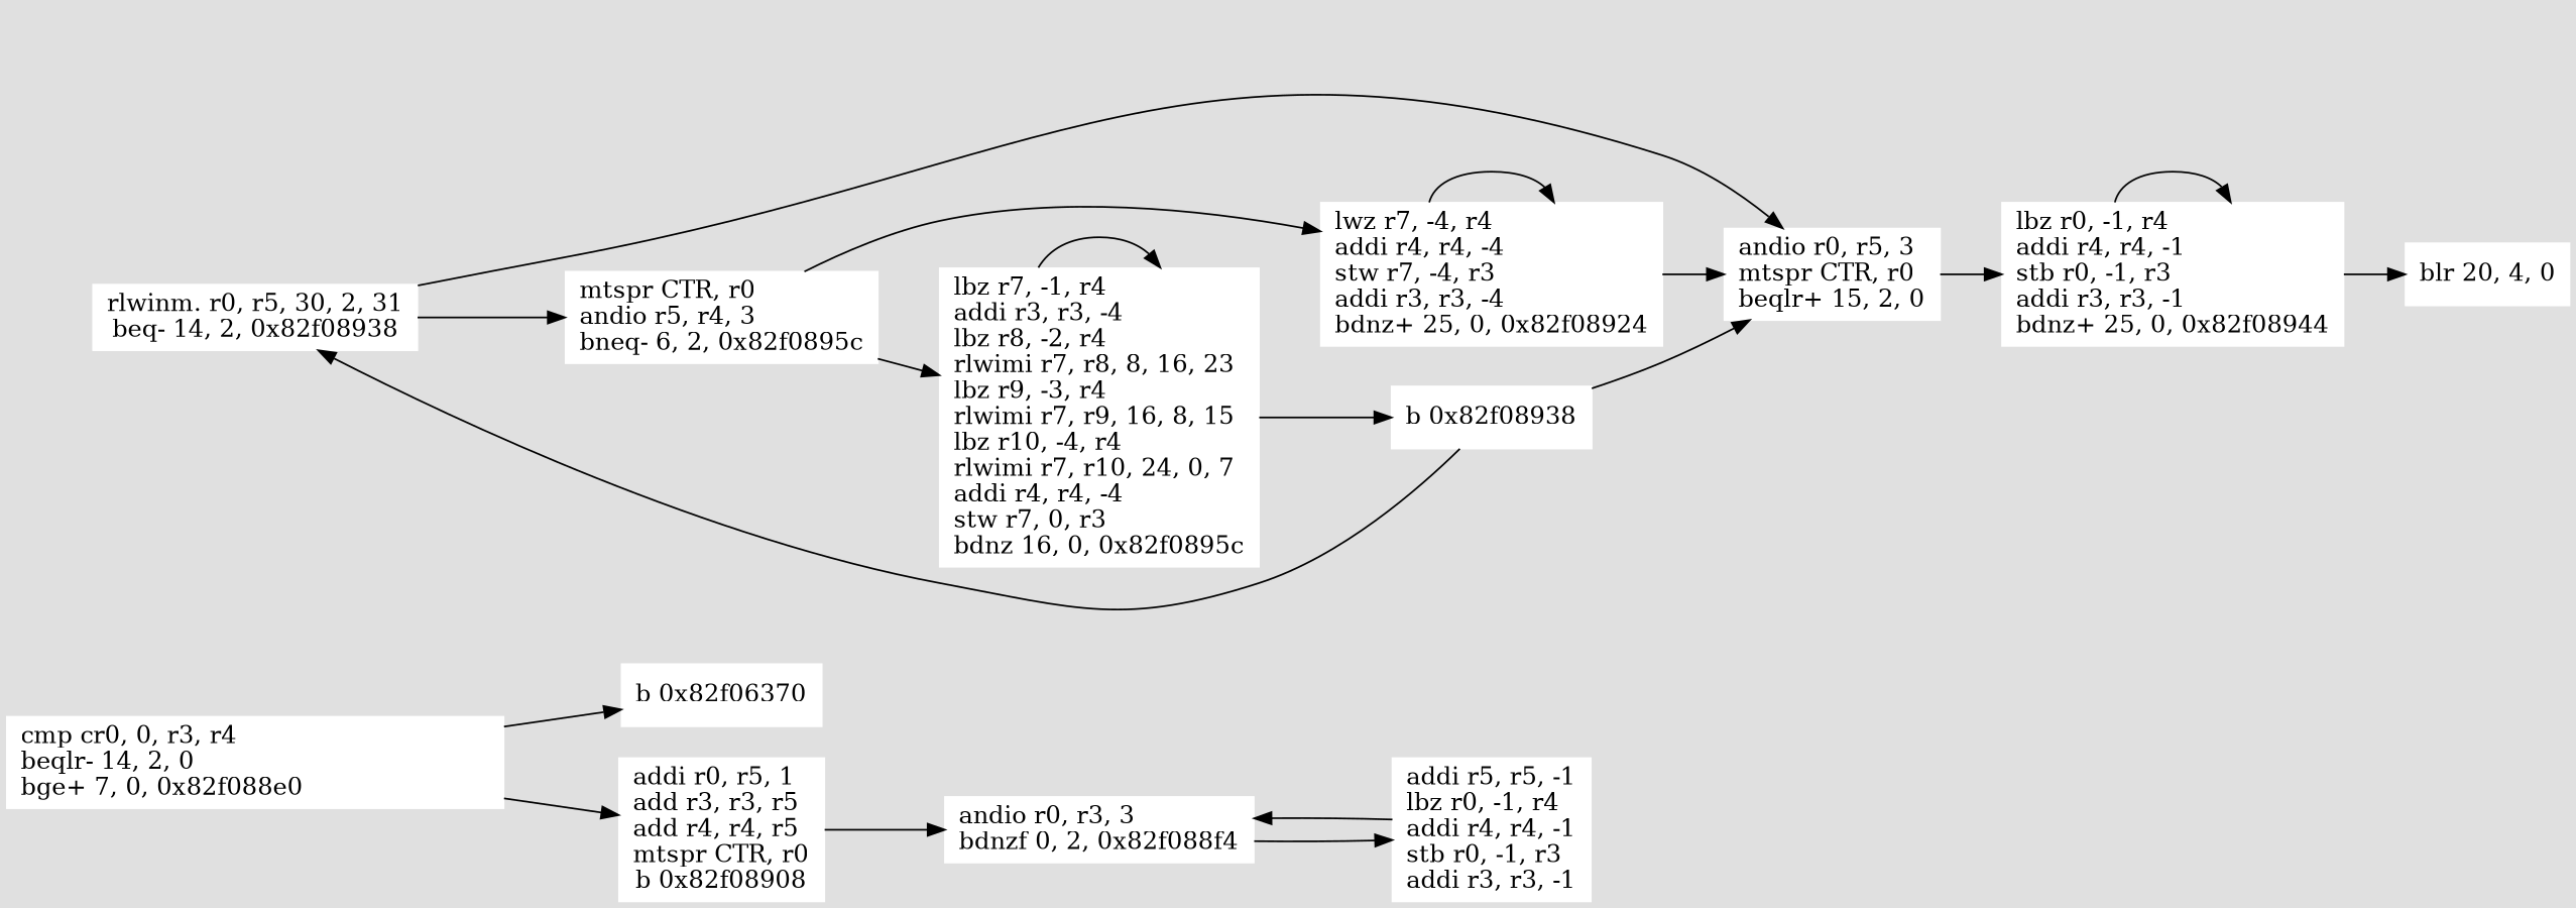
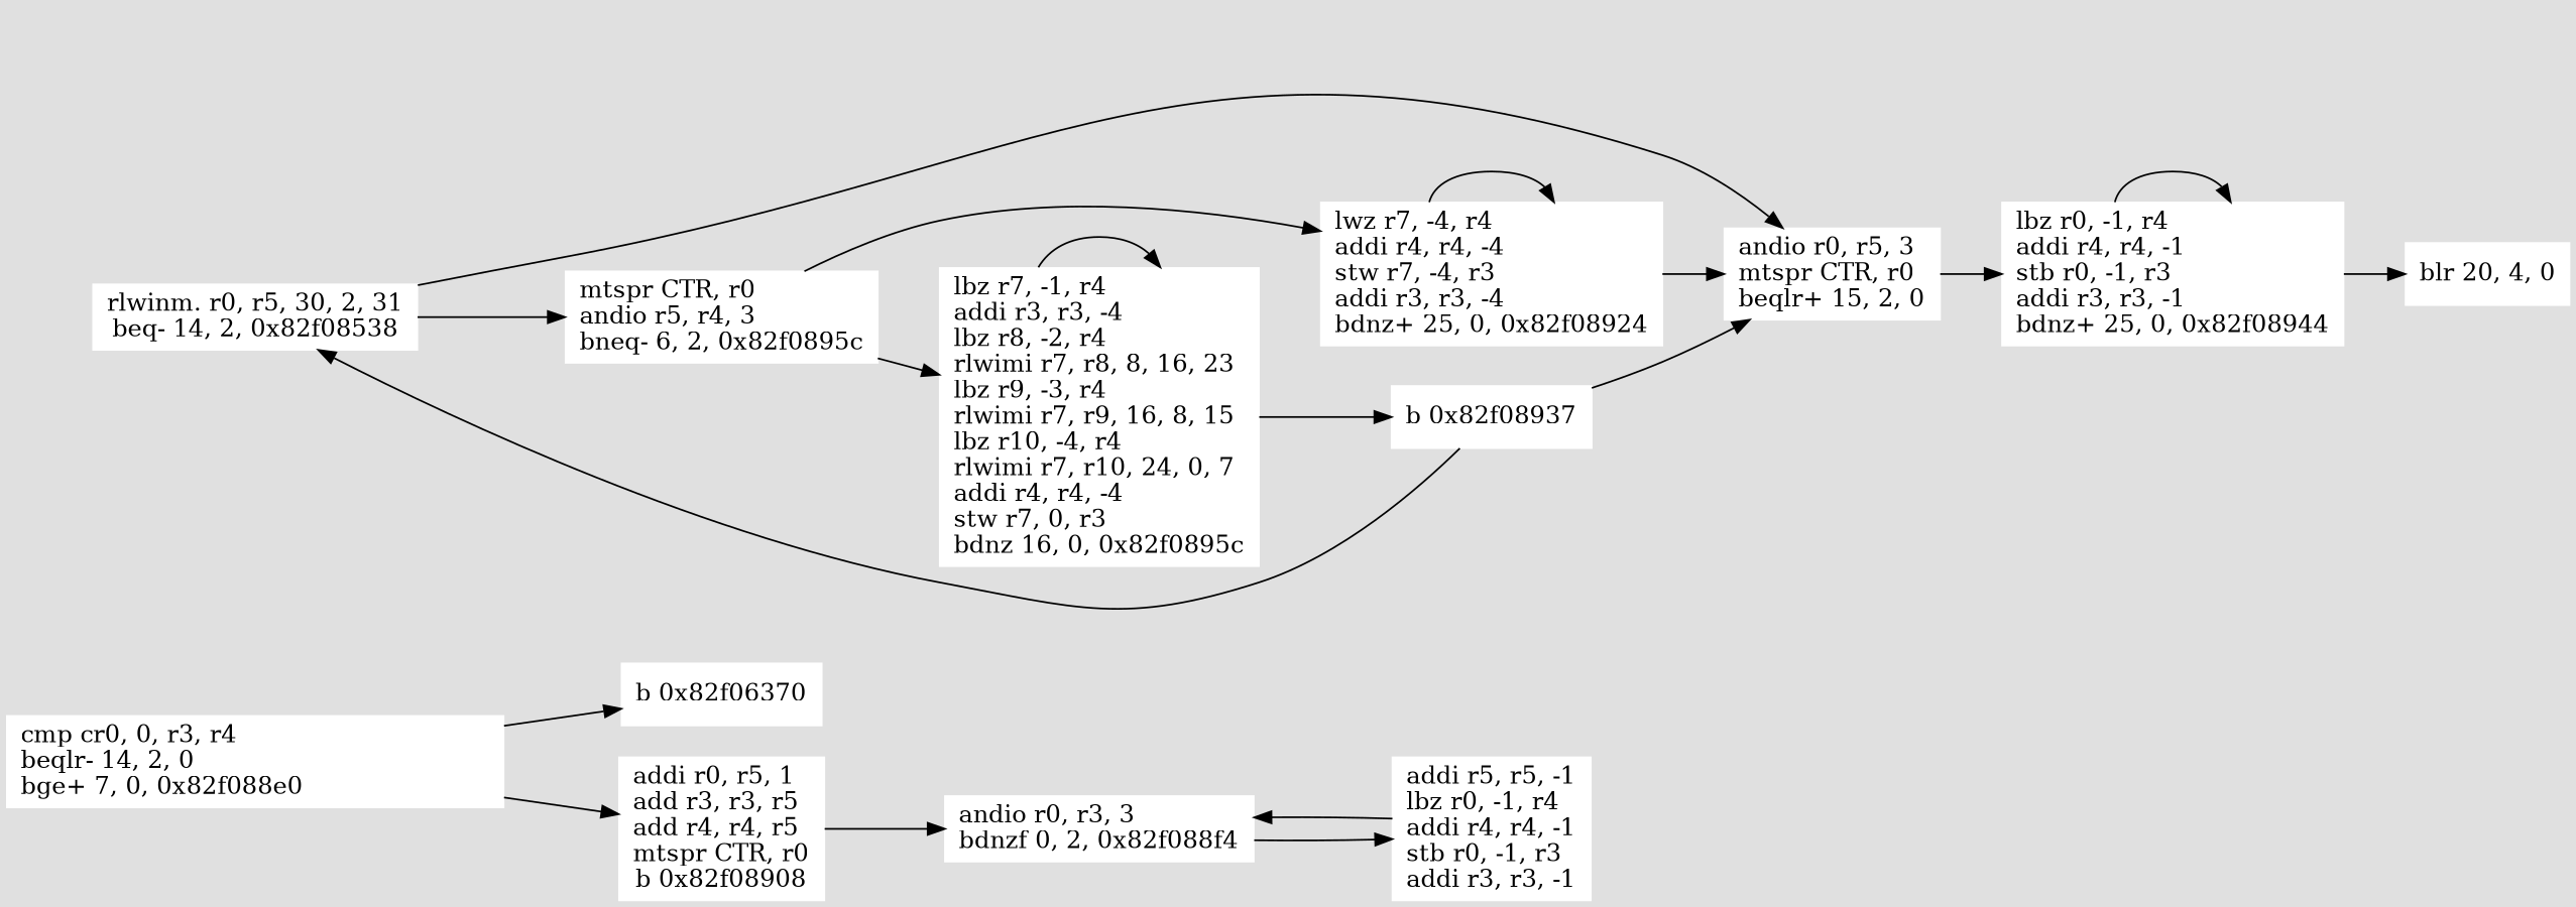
  digraph {
    bgcolor="#E0E0E0"
    font=verdana
    rankdir=LR
    node [color="#ffffff" shape=box style=filled]
    n1 [label="cmp cr0, 0, r3, r4\lbeqlr- 14, 2, 0\lbge+ 7, 0, 0x82f088e0\l" width=4]
    n2 [label="b 0x82f06370"]
    n3 [label="addi r0, r5, 1\ladd r3, r3, r5\ladd r4, r4, r5\lmtspr CTR, r0\lb 0x82f08908"]
    n4 [label="andio r0, r3, 3\lbdnzf 0, 2, 0x82f088f4"]
    n5 [label="addi r5, r5, -1\llbz r0, -1, r4\laddi r4, r4, -1\lstb r0, -1, r3\laddi r3, r3, -1"]
-   n6 [label="rlwinm. r0, r5, 30, 2, 31\lbeq- 14, 2, 0x82f08938"]
+   n6 [label="rlwinm. r0, r5, 30, 2, 31\lbeq- 14, 2, 0x82f08538"]
    n7 [label="mtspr CTR, r0\landio r5, r4, 3\lbneq- 6, 2, 0x82f0895c"]
    n8 [label="andio r0, r5, 3\lmtspr CTR, r0\lbeqlr+ 15, 2, 0"]
    n9 [label="lwz r7, -4, r4\laddi r4, r4, -4\lstw r7, -4, r3\laddi r3, r3, -4\lbdnz+ 25, 0, 0x82f08924"]
    n10 [label="lbz r7, -1, r4\laddi r3, r3, -4\llbz r8, -2, r4\lrlwimi r7, r8, 8, 16, 23\llbz r9, -3, r4\lrlwimi r7, r9, 16, 8, 15\llbz r10, -4, r4\lrlwimi r7, r10, 24, 0, 7\laddi r4, r4, -4\lstw r7, 0, r3\lbdnz 16, 0, 0x82f0895c"]
    n11 [label="lbz r0, -1, r4\laddi r4, r4, -1\lstb r0, -1, r3\laddi r3, r3, -1\lbdnz+ 25, 0, 0x82f08944"]
-   n12 [label="b 0x82f08938"]
+   n12 [label="b 0x82f08937"]
    n13 [label="blr 20, 4, 0"]
    n1 -> n2
    n1 -> n3
    n3 -> n4
    n4 -> n5
    n5 -> n4
    n6 -> n7
    n6 -> n8
    n7 -> n9
    n7 -> n10
    n8 -> n11
    n9 -> n8
    n9 -> n9
    n10 -> n10
    n10 -> n12
    n11 -> n11
    n11 -> n13
    n12 -> n6
    n12 -> n8
  }
